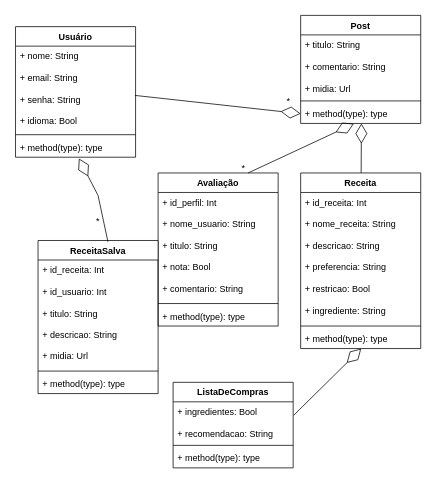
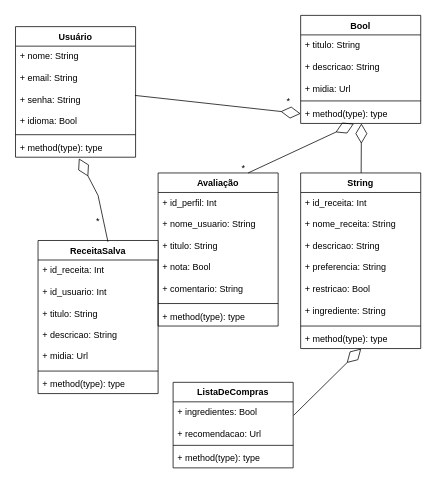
  <mxCell id="0" />
  <mxCell id="1" parent="0" />
  <mxCell id="2" value="Usuário" style="swimlane;fontStyle=1;align=center;verticalAlign=top;childLayout=stackLayout;horizontal=1;startSize=26;horizontalStack=0;resizeParent=1;resizeParentMax=0;resizeLast=0;collapsible=1;marginBottom=0;whiteSpace=wrap;html=1;" vertex="1" parent="1"><mxGeometry x="20" y="35" width="160" height="174" as="geometry" /></mxCell>
  <mxCell id="3" value="+ nome: String&lt;div&gt;&lt;br&gt;&lt;div&gt;+ email: String&lt;/div&gt;&lt;div&gt;&lt;br&gt;&lt;/div&gt;&lt;div&gt;+ senha: String&lt;/div&gt;&lt;/div&gt;&lt;div&gt;&lt;br&gt;&lt;/div&gt;&lt;div&gt;+ idioma: Bool&lt;/div&gt;" style="text;strokeColor=none;fillColor=none;align=left;verticalAlign=top;spacingLeft=4;spacingRight=4;overflow=hidden;rotatable=0;points=[[0,0.5],[1,0.5]];portConstraint=eastwest;whiteSpace=wrap;html=1;" vertex="1" parent="2"><mxGeometry y="26" width="160" height="114" as="geometry" /></mxCell>
  <mxCell id="4" value="" style="line;strokeWidth=1;fillColor=none;align=left;verticalAlign=middle;spacingTop=-1;spacingLeft=3;spacingRight=3;rotatable=0;labelPosition=right;points=[];portConstraint=eastwest;strokeColor=inherit;" vertex="1" parent="2"><mxGeometry y="140" width="160" height="8" as="geometry" /></mxCell>
  <mxCell id="5" value="+ method(type): type" style="text;strokeColor=none;fillColor=none;align=left;verticalAlign=top;spacingLeft=4;spacingRight=4;overflow=hidden;rotatable=0;points=[[0,0.5],[1,0.5]];portConstraint=eastwest;whiteSpace=wrap;html=1;" vertex="1" parent="2"><mxGeometry y="148" width="160" height="26" as="geometry" /></mxCell>
- <mxCell id="6" value="Post" style="swimlane;fontStyle=1;align=center;verticalAlign=top;childLayout=stackLayout;horizontal=1;startSize=26;horizontalStack=0;resizeParent=1;resizeParentMax=0;resizeLast=0;collapsible=1;marginBottom=0;whiteSpace=wrap;html=1;" vertex="1" parent="1"><mxGeometry x="400" y="20" width="160" height="144" as="geometry" /></mxCell>
- <mxCell id="7" value="+ titulo: String&lt;div&gt;&lt;br&gt;&lt;/div&gt;&lt;div&gt;+ comentario: String&lt;/div&gt;&lt;div&gt;&lt;br&gt;&lt;/div&gt;&lt;div&gt;+ midia: Url&lt;/div&gt;" style="text;strokeColor=none;fillColor=none;align=left;verticalAlign=top;spacingLeft=4;spacingRight=4;overflow=hidden;rotatable=0;points=[[0,0.5],[1,0.5]];portConstraint=eastwest;whiteSpace=wrap;html=1;" vertex="1" parent="6"><mxGeometry y="26" width="160" height="84" as="geometry" /></mxCell>
+ <mxCell id="6" value="Bool" style="swimlane;fontStyle=1;align=center;verticalAlign=top;childLayout=stackLayout;horizontal=1;startSize=26;horizontalStack=0;resizeParent=1;resizeParentMax=0;resizeLast=0;collapsible=1;marginBottom=0;whiteSpace=wrap;html=1;" vertex="1" parent="1"><mxGeometry x="400" y="20" width="160" height="144" as="geometry" /></mxCell>
+ <mxCell id="7" value="+ titulo: String&lt;div&gt;&lt;br&gt;&lt;/div&gt;&lt;div&gt;+ descricao: String&lt;/div&gt;&lt;div&gt;&lt;br&gt;&lt;/div&gt;&lt;div&gt;+ midia: Url&lt;/div&gt;" style="text;strokeColor=none;fillColor=none;align=left;verticalAlign=top;spacingLeft=4;spacingRight=4;overflow=hidden;rotatable=0;points=[[0,0.5],[1,0.5]];portConstraint=eastwest;whiteSpace=wrap;html=1;" vertex="1" parent="6"><mxGeometry y="26" width="160" height="84" as="geometry" /></mxCell>
  <mxCell id="8" value="" style="line;strokeWidth=1;fillColor=none;align=left;verticalAlign=middle;spacingTop=-1;spacingLeft=3;spacingRight=3;rotatable=0;labelPosition=right;points=[];portConstraint=eastwest;strokeColor=inherit;" vertex="1" parent="6"><mxGeometry y="110" width="160" height="8" as="geometry" /></mxCell>
  <mxCell id="9" value="+ method(type): type" style="text;strokeColor=none;fillColor=none;align=left;verticalAlign=top;spacingLeft=4;spacingRight=4;overflow=hidden;rotatable=0;points=[[0,0.5],[1,0.5]];portConstraint=eastwest;whiteSpace=wrap;html=1;" vertex="1" parent="6"><mxGeometry y="118" width="160" height="26" as="geometry" /></mxCell>
  <mxCell id="10" value="Avaliação" style="swimlane;fontStyle=1;align=center;verticalAlign=top;childLayout=stackLayout;horizontal=1;startSize=26;horizontalStack=0;resizeParent=1;resizeParentMax=0;resizeLast=0;collapsible=1;marginBottom=0;whiteSpace=wrap;html=1;" vertex="1" parent="1"><mxGeometry x="210" y="230" width="160" height="204" as="geometry" /></mxCell>
  <mxCell id="11" value="+ id_perfil: Int&lt;div&gt;&lt;br&gt;&lt;/div&gt;&lt;div&gt;+ nome_usuario: String&lt;br&gt;&lt;div&gt;&lt;br&gt;&lt;/div&gt;&lt;div&gt;+ titulo: String&lt;/div&gt;&lt;div&gt;&lt;br&gt;&lt;/div&gt;&lt;div&gt;+ nota: Bool&lt;/div&gt;&lt;/div&gt;&lt;div&gt;&lt;br&gt;&lt;/div&gt;&lt;div&gt;+ comentario: String&lt;/div&gt;" style="text;strokeColor=none;fillColor=none;align=left;verticalAlign=top;spacingLeft=4;spacingRight=4;overflow=hidden;rotatable=0;points=[[0,0.5],[1,0.5]];portConstraint=eastwest;whiteSpace=wrap;html=1;" vertex="1" parent="10"><mxGeometry y="26" width="160" height="144" as="geometry" /></mxCell>
  <mxCell id="12" value="" style="line;strokeWidth=1;fillColor=none;align=left;verticalAlign=middle;spacingTop=-1;spacingLeft=3;spacingRight=3;rotatable=0;labelPosition=right;points=[];portConstraint=eastwest;strokeColor=inherit;" vertex="1" parent="10"><mxGeometry y="170" width="160" height="8" as="geometry" /></mxCell>
  <mxCell id="13" value="+ method(type): type" style="text;strokeColor=none;fillColor=none;align=left;verticalAlign=top;spacingLeft=4;spacingRight=4;overflow=hidden;rotatable=0;points=[[0,0.5],[1,0.5]];portConstraint=eastwest;whiteSpace=wrap;html=1;" vertex="1" parent="10"><mxGeometry y="178" width="160" height="26" as="geometry" /></mxCell>
- <mxCell id="14" value="Receita" style="swimlane;fontStyle=1;align=center;verticalAlign=top;childLayout=stackLayout;horizontal=1;startSize=26;horizontalStack=0;resizeParent=1;resizeParentMax=0;resizeLast=0;collapsible=1;marginBottom=0;whiteSpace=wrap;html=1;" vertex="1" parent="1"><mxGeometry x="400" y="230" width="160" height="234" as="geometry" /></mxCell>
+ <mxCell id="14" value="String" style="swimlane;fontStyle=1;align=center;verticalAlign=top;childLayout=stackLayout;horizontal=1;startSize=26;horizontalStack=0;resizeParent=1;resizeParentMax=0;resizeLast=0;collapsible=1;marginBottom=0;whiteSpace=wrap;html=1;" vertex="1" parent="1"><mxGeometry x="400" y="230" width="160" height="234" as="geometry" /></mxCell>
  <mxCell id="15" value="&lt;div&gt;+ id_receita: Int&lt;/div&gt;&lt;div&gt;&lt;br&gt;&lt;/div&gt;&lt;div&gt;+ nome_receita: String&lt;/div&gt;&lt;div&gt;&lt;br&gt;&lt;/div&gt;&lt;div&gt;+ descricao: String&lt;/div&gt;&lt;div&gt;&lt;br&gt;&lt;/div&gt;+ preferencia: String&lt;div&gt;&lt;br&gt;&lt;/div&gt;&lt;div&gt;+ restricao: Bool&lt;/div&gt;&lt;div&gt;&lt;br&gt;&lt;/div&gt;&lt;div&gt;+ ingrediente: String&lt;/div&gt;&lt;div&gt;&lt;br&gt;&lt;/div&gt;&lt;div&gt;&lt;br&gt;&lt;/div&gt;" style="text;strokeColor=none;fillColor=none;align=left;verticalAlign=top;spacingLeft=4;spacingRight=4;overflow=hidden;rotatable=0;points=[[0,0.5],[1,0.5]];portConstraint=eastwest;whiteSpace=wrap;html=1;" vertex="1" parent="14"><mxGeometry y="26" width="160" height="174" as="geometry" /></mxCell>
  <mxCell id="16" value="" style="line;strokeWidth=1;fillColor=none;align=left;verticalAlign=middle;spacingTop=-1;spacingLeft=3;spacingRight=3;rotatable=0;labelPosition=right;points=[];portConstraint=eastwest;strokeColor=inherit;" vertex="1" parent="14"><mxGeometry y="200" width="160" height="8" as="geometry" /></mxCell>
  <mxCell id="17" value="+ method(type): type" style="text;strokeColor=none;fillColor=none;align=left;verticalAlign=top;spacingLeft=4;spacingRight=4;overflow=hidden;rotatable=0;points=[[0,0.5],[1,0.5]];portConstraint=eastwest;whiteSpace=wrap;html=1;" vertex="1" parent="14"><mxGeometry y="208" width="160" height="26" as="geometry" /></mxCell>
  <mxCell id="18" value="ListaDeCompras" style="swimlane;fontStyle=1;align=center;verticalAlign=top;childLayout=stackLayout;horizontal=1;startSize=26;horizontalStack=0;resizeParent=1;resizeParentMax=0;resizeLast=0;collapsible=1;marginBottom=0;whiteSpace=wrap;html=1;" vertex="1" parent="1"><mxGeometry x="230" y="509" width="160" height="114" as="geometry" /></mxCell>
- <mxCell id="19" value="+ ingredientes: Bool&lt;div&gt;&lt;br&gt;&lt;/div&gt;&lt;div&gt;+ recomendacao: String&lt;/div&gt;&lt;div&gt;&lt;br&gt;&lt;/div&gt;&lt;div&gt;&lt;br&gt;&lt;/div&gt;" style="text;strokeColor=none;fillColor=none;align=left;verticalAlign=top;spacingLeft=4;spacingRight=4;overflow=hidden;rotatable=0;points=[[0,0.5],[1,0.5]];portConstraint=eastwest;whiteSpace=wrap;html=1;" vertex="1" parent="18"><mxGeometry y="26" width="160" height="54" as="geometry" /></mxCell>
+ <mxCell id="19" value="+ ingredientes: Bool&lt;div&gt;&lt;br&gt;&lt;/div&gt;&lt;div&gt;+ recomendacao: Url&lt;/div&gt;&lt;div&gt;&lt;br&gt;&lt;/div&gt;&lt;div&gt;&lt;br&gt;&lt;/div&gt;" style="text;strokeColor=none;fillColor=none;align=left;verticalAlign=top;spacingLeft=4;spacingRight=4;overflow=hidden;rotatable=0;points=[[0,0.5],[1,0.5]];portConstraint=eastwest;whiteSpace=wrap;html=1;" vertex="1" parent="18"><mxGeometry y="26" width="160" height="54" as="geometry" /></mxCell>
  <mxCell id="20" value="" style="line;strokeWidth=1;fillColor=none;align=left;verticalAlign=middle;spacingTop=-1;spacingLeft=3;spacingRight=3;rotatable=0;labelPosition=right;points=[];portConstraint=eastwest;strokeColor=inherit;" vertex="1" parent="18"><mxGeometry y="80" width="160" height="8" as="geometry" /></mxCell>
  <mxCell id="21" value="+ method(type): type" style="text;strokeColor=none;fillColor=none;align=left;verticalAlign=top;spacingLeft=4;spacingRight=4;overflow=hidden;rotatable=0;points=[[0,0.5],[1,0.5]];portConstraint=eastwest;whiteSpace=wrap;html=1;" vertex="1" parent="18"><mxGeometry y="88" width="160" height="26" as="geometry" /></mxCell>
  <mxCell id="22" value="ReceitaSalva" style="swimlane;fontStyle=1;align=center;verticalAlign=top;childLayout=stackLayout;horizontal=1;startSize=26;horizontalStack=0;resizeParent=1;resizeParentMax=0;resizeLast=0;collapsible=1;marginBottom=0;whiteSpace=wrap;html=1;" vertex="1" parent="1"><mxGeometry x="50" y="320" width="160" height="204" as="geometry" /></mxCell>
  <mxCell id="23" value="+ id_receita: Int&lt;div&gt;&lt;br&gt;&lt;/div&gt;&lt;div&gt;+ id_usuario: Int&lt;/div&gt;&lt;div&gt;&lt;br&gt;&lt;/div&gt;&lt;div&gt;+ titulo: String&lt;/div&gt;&lt;div&gt;&lt;br&gt;&lt;/div&gt;&lt;div&gt;+ descricao: String&lt;/div&gt;&lt;div&gt;&lt;br&gt;&lt;/div&gt;&lt;div&gt;+ midia: Url&lt;/div&gt;" style="text;strokeColor=none;fillColor=none;align=left;verticalAlign=top;spacingLeft=4;spacingRight=4;overflow=hidden;rotatable=0;points=[[0,0.5],[1,0.5]];portConstraint=eastwest;whiteSpace=wrap;html=1;" vertex="1" parent="22"><mxGeometry y="26" width="160" height="144" as="geometry" /></mxCell>
  <mxCell id="24" value="" style="line;strokeWidth=1;fillColor=none;align=left;verticalAlign=middle;spacingTop=-1;spacingLeft=3;spacingRight=3;rotatable=0;labelPosition=right;points=[];portConstraint=eastwest;strokeColor=inherit;" vertex="1" parent="22"><mxGeometry y="170" width="160" height="8" as="geometry" /></mxCell>
  <mxCell id="25" value="+ method(type): type" style="text;strokeColor=none;fillColor=none;align=left;verticalAlign=top;spacingLeft=4;spacingRight=4;overflow=hidden;rotatable=0;points=[[0,0.5],[1,0.5]];portConstraint=eastwest;whiteSpace=wrap;html=1;" vertex="1" parent="22"><mxGeometry y="178" width="160" height="26" as="geometry" /></mxCell>
  <mxCell id="26" value="" style="endArrow=diamondThin;endFill=0;endSize=24;html=1;rounded=0;entryX=0.506;entryY=1.003;entryDx=0;entryDy=0;entryPerimeter=0;" edge="1" parent="1" source="14" target="9"><mxGeometry width="160" relative="1" as="geometry"><mxPoint x="150" y="160" as="sourcePoint" /><mxPoint x="330" y="180" as="targetPoint" /></mxGeometry></mxCell>
  <mxCell id="27" value="" style="endArrow=diamondThin;endFill=0;endSize=24;html=1;rounded=0;exitX=0.75;exitY=0;exitDx=0;exitDy=0;entryX=0.443;entryY=1.016;entryDx=0;entryDy=0;entryPerimeter=0;" edge="1" parent="1" source="10" target="9"><mxGeometry width="160" relative="1" as="geometry"><mxPoint x="150" y="200" as="sourcePoint" /><mxPoint x="330" y="180" as="targetPoint" /><Array as="points" /></mxGeometry></mxCell>
  <mxCell id="28" value="" style="endArrow=diamondThin;endFill=0;endSize=24;html=1;rounded=0;entryX=0;entryY=0.5;entryDx=0;entryDy=0;exitX=0.995;exitY=0.576;exitDx=0;exitDy=0;exitPerimeter=0;" edge="1" parent="1" source="3" target="9"><mxGeometry width="160" relative="1" as="geometry"><mxPoint x="260" y="196.086" as="sourcePoint" /><mxPoint x="338.32" y="190" as="targetPoint" /></mxGeometry></mxCell>
  <mxCell id="29" value="" style="endArrow=diamondThin;endFill=0;endSize=24;html=1;rounded=0;entryX=0.528;entryY=1.064;entryDx=0;entryDy=0;entryPerimeter=0;exitX=0.582;exitY=0.008;exitDx=0;exitDy=0;exitPerimeter=0;" edge="1" parent="1" source="22" target="5"><mxGeometry width="160" relative="1" as="geometry"><mxPoint x="-40" y="260" as="sourcePoint" /><mxPoint x="120" y="260" as="targetPoint" /><Array as="points"><mxPoint x="130" y="260" /></Array></mxGeometry></mxCell>
  <mxCell id="30" value="" style="endArrow=diamondThin;endFill=0;endSize=24;html=1;rounded=0;entryX=0.504;entryY=1.006;entryDx=0;entryDy=0;entryPerimeter=0;exitX=1.004;exitY=0.334;exitDx=0;exitDy=0;exitPerimeter=0;" edge="1" parent="1" source="19" target="17"><mxGeometry width="160" relative="1" as="geometry"><mxPoint x="400" y="550" as="sourcePoint" /><mxPoint x="560" y="550" as="targetPoint" /></mxGeometry></mxCell>
  <mxCell id="31" value="*" style="text;html=1;align=center;verticalAlign=middle;whiteSpace=wrap;rounded=0;" vertex="1" parent="1"><mxGeometry x="354" y="120" width="60" height="30" as="geometry" /></mxCell>
  <mxCell id="32" value="*" style="text;html=1;align=center;verticalAlign=middle;whiteSpace=wrap;rounded=0;" vertex="1" parent="1"><mxGeometry x="294" y="209" width="60" height="30" as="geometry" /></mxCell>
  <mxCell id="33" value="*" style="text;html=1;align=center;verticalAlign=middle;whiteSpace=wrap;rounded=0;" vertex="1" parent="1"><mxGeometry x="50" y="280" width="160" height="30" as="geometry" /></mxCell>
